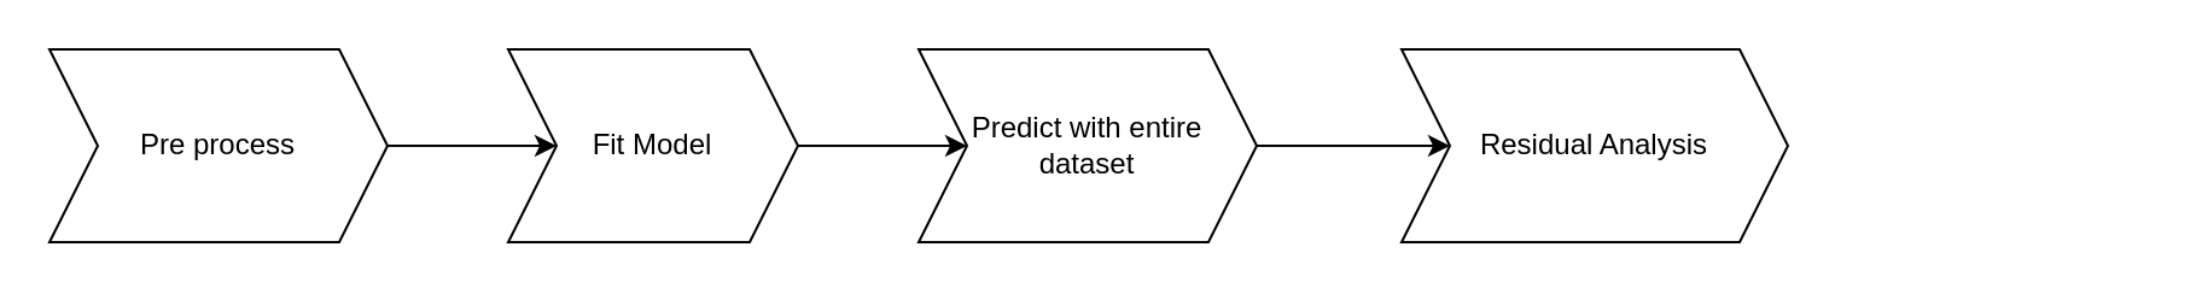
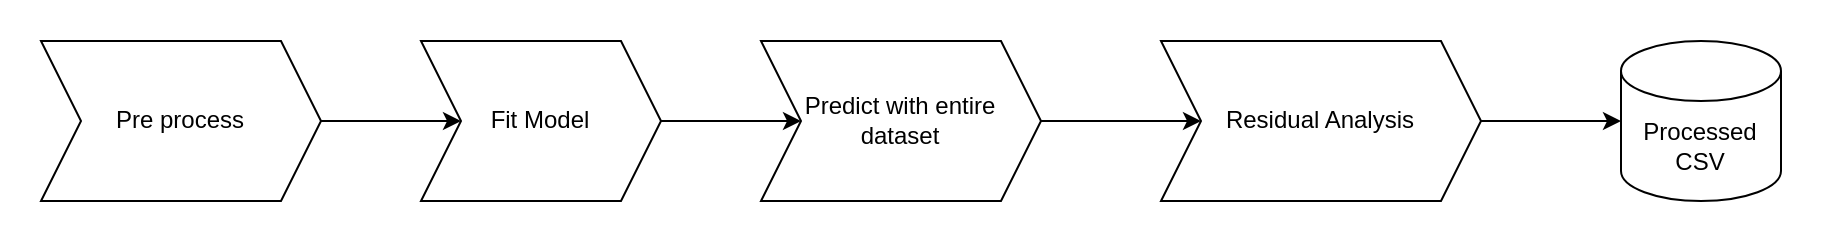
  <mxCell id="0" />
  <mxCell id="1" parent="0" />
  <mxCell id="2" value="Pre process" style="shape=step;perimeter=stepPerimeter;whiteSpace=wrap;html=1;fixedSize=1;" vertex="1" parent="1"><mxGeometry x="20" y="20" width="140" height="80" as="geometry" /></mxCell>
  <mxCell id="3" value="Fit Model" style="shape=step;perimeter=stepPerimeter;whiteSpace=wrap;html=1;fixedSize=1;" vertex="1" parent="1"><mxGeometry x="210" y="20" width="120" height="80" as="geometry" /></mxCell>
  <mxCell id="4" value="" style="endArrow=classic;html=1;rounded=0;exitX=1;exitY=0.5;exitDx=0;exitDy=0;" edge="1" parent="1" source="2" target="3"><mxGeometry width="50" height="50" relative="1" as="geometry"><mxPoint x="150" y="220" as="sourcePoint" /><mxPoint x="200" y="170" as="targetPoint" /></mxGeometry></mxCell>
  <mxCell id="5" value="Predict with entire dataset" style="shape=step;perimeter=stepPerimeter;whiteSpace=wrap;html=1;fixedSize=1;" vertex="1" parent="1"><mxGeometry x="380" y="20" width="140" height="80" as="geometry" /></mxCell>
  <mxCell id="6" value="" style="endArrow=classic;html=1;rounded=0;exitX=1;exitY=0.5;exitDx=0;exitDy=0;entryX=0;entryY=0.5;entryDx=0;entryDy=0;" edge="1" parent="1" source="3" target="5"><mxGeometry width="50" height="50" relative="1" as="geometry"><mxPoint x="300" y="270" as="sourcePoint" /><mxPoint x="350" y="220" as="targetPoint" /></mxGeometry></mxCell>
+ <mxCell id="7" value="Processed CSV" style="shape=cylinder3;whiteSpace=wrap;html=1;boundedLbl=1;backgroundOutline=1;size=15;" vertex="1" parent="1"><mxGeometry x="810" y="20" width="80" height="80" as="geometry" /></mxCell>
  <mxCell id="8" value="Residual Analysis" style="shape=step;perimeter=stepPerimeter;whiteSpace=wrap;html=1;fixedSize=1;" vertex="1" parent="1"><mxGeometry x="580" y="20" width="160" height="80" as="geometry" /></mxCell>
  <mxCell id="9" value="" style="endArrow=classic;html=1;rounded=0;entryX=0;entryY=0.5;entryDx=0;entryDy=0;exitX=1;exitY=0.5;exitDx=0;exitDy=0;" edge="1" parent="1" source="5" target="8"><mxGeometry width="50" height="50" relative="1" as="geometry"><mxPoint x="230" y="210" as="sourcePoint" /><mxPoint x="280" y="160" as="targetPoint" /></mxGeometry></mxCell>
+ <mxCell id="10" value="" style="endArrow=classic;html=1;rounded=0;exitX=1;exitY=0.5;exitDx=0;exitDy=0;entryX=0;entryY=0.5;entryDx=0;entryDy=0;entryPerimeter=0;" edge="1" parent="1" source="8" target="7"><mxGeometry width="50" height="50" relative="1" as="geometry"><mxPoint x="740" y="200" as="sourcePoint" /><mxPoint x="790" y="150" as="targetPoint" /></mxGeometry></mxCell>
